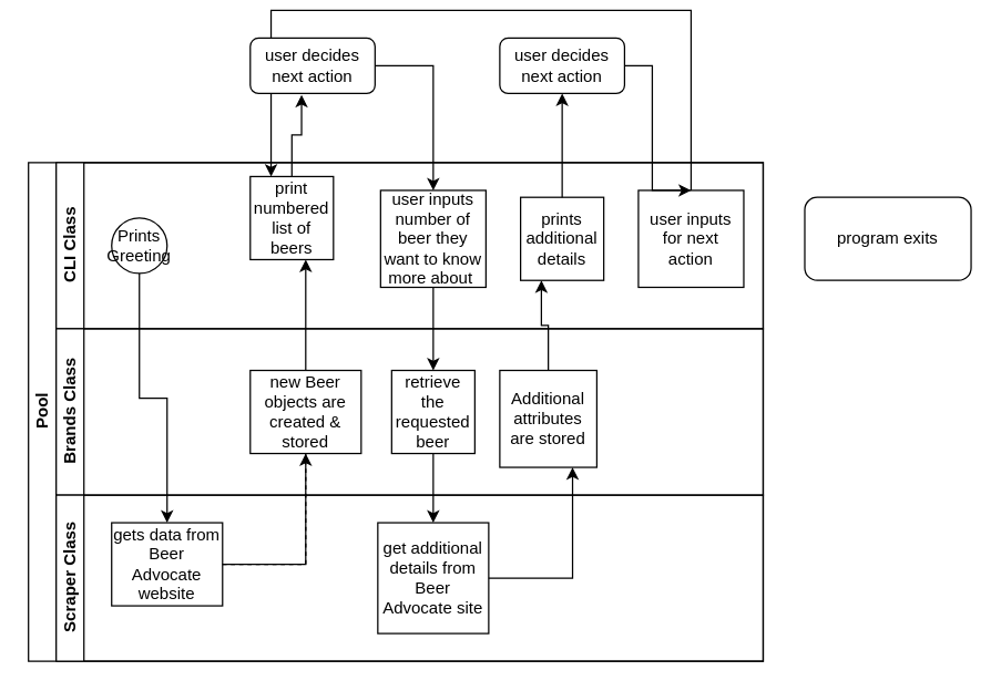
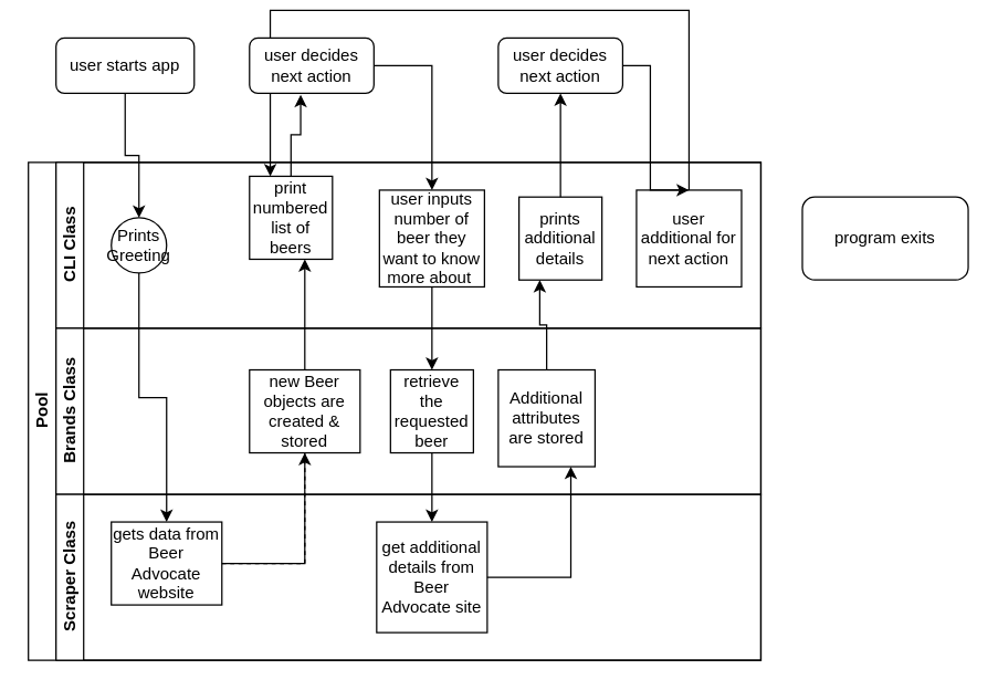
  <mxCell id="0" />
  <mxCell id="1" parent="0" />
  <mxCell id="2" value="Pool" style="swimlane;html=1;childLayout=stackLayout;resizeParent=1;resizeParentMax=0;horizontal=0;startSize=20;horizontalStack=0;" parent="1" vertex="1"><mxGeometry x="20" y="110" width="530" height="360" as="geometry" /></mxCell>
  <mxCell id="3" value="" style="edgeStyle=orthogonalEdgeStyle;rounded=0;orthogonalLoop=1;jettySize=auto;html=1;dashed=1;endArrow=none;endFill=0;" parent="2" source="16" target="12" edge="1"><mxGeometry relative="1" as="geometry" /></mxCell>
  <mxCell id="4" value="CLI Class" style="swimlane;html=1;startSize=20;horizontal=0;" parent="2" vertex="1"><mxGeometry x="20" width="510" height="120" as="geometry"><mxRectangle x="20" width="430" height="20" as="alternateBounds" /></mxGeometry></mxCell>
  <mxCell id="5" value="Prints Greeting" style="ellipse;whiteSpace=wrap;html=1;" parent="4" vertex="1"><mxGeometry x="40" y="40" width="40" height="40" as="geometry" /></mxCell>
  <mxCell id="6" value="user inputs number of beer they want to know more about&amp;nbsp;" style="rounded=0;whiteSpace=wrap;html=1;fontFamily=Helvetica;fontSize=12;fontColor=#000000;align=center;" parent="4" vertex="1"><mxGeometry x="234" y="20" width="76" height="70" as="geometry" /></mxCell>
  <mxCell id="7" value="print numbered list of beers" style="whiteSpace=wrap;html=1;aspect=fixed;" vertex="1" parent="4"><mxGeometry x="140" y="10" width="60" height="60" as="geometry" /></mxCell>
  <mxCell id="8" value="prints additional details&lt;br&gt;" style="whiteSpace=wrap;html=1;aspect=fixed;" vertex="1" parent="4"><mxGeometry x="335" y="25" width="60" height="60" as="geometry" /></mxCell>
  <mxCell id="9" style="edgeStyle=orthogonalEdgeStyle;rounded=0;orthogonalLoop=1;jettySize=auto;html=1;entryX=0.25;entryY=0;entryDx=0;entryDy=0;" edge="1" parent="4" source="10" target="7"><mxGeometry relative="1" as="geometry"><Array as="points"><mxPoint x="458" y="-110" /><mxPoint x="155" y="-110" /></Array></mxGeometry></mxCell>
- <mxCell id="10" value="user inputs for next action" style="rounded=0;whiteSpace=wrap;html=1;fontFamily=Helvetica;fontSize=12;fontColor=#000000;align=center;" vertex="1" parent="4"><mxGeometry x="420" y="20" width="76" height="70" as="geometry" /></mxCell>
+ <mxCell id="10" value="user additional for next action" style="rounded=0;whiteSpace=wrap;html=1;fontFamily=Helvetica;fontSize=12;fontColor=#000000;align=center;" vertex="1" parent="4"><mxGeometry x="420" y="20" width="76" height="70" as="geometry" /></mxCell>
  <mxCell id="11" value="Brands Class" style="swimlane;html=1;startSize=20;horizontal=0;" parent="2" vertex="1"><mxGeometry x="20" y="120" width="510" height="120" as="geometry"><mxRectangle x="20" y="120" width="430" height="20" as="alternateBounds" /></mxGeometry></mxCell>
  <mxCell id="12" value="new Beer objects are created &amp;amp; stored" style="rounded=0;whiteSpace=wrap;html=1;fontFamily=Helvetica;fontSize=12;fontColor=#000000;align=center;" parent="11" vertex="1"><mxGeometry x="140" y="30" width="80" height="60" as="geometry" /></mxCell>
  <mxCell id="13" value="retrieve the requested beer" style="whiteSpace=wrap;html=1;aspect=fixed;" vertex="1" parent="11"><mxGeometry x="242" y="30" width="60" height="60" as="geometry" /></mxCell>
  <mxCell id="14" value="Additional attributes are stored" style="whiteSpace=wrap;html=1;aspect=fixed;" vertex="1" parent="11"><mxGeometry x="320" y="30" width="70" height="70" as="geometry" /></mxCell>
  <mxCell id="15" value="Scraper Class" style="swimlane;html=1;startSize=20;horizontal=0;" parent="2" vertex="1"><mxGeometry x="20" y="240" width="510" height="120" as="geometry"><mxRectangle x="20" y="240" width="430" height="20" as="alternateBounds" /></mxGeometry></mxCell>
  <mxCell id="16" value="gets data from Beer Advocate website" style="rounded=0;whiteSpace=wrap;html=1;fontFamily=Helvetica;fontSize=12;fontColor=#000000;align=center;" parent="15" vertex="1"><mxGeometry x="40" y="20" width="80" height="60" as="geometry" /></mxCell>
  <mxCell id="17" value="get additional details from Beer Advocate site&lt;br&gt;" style="whiteSpace=wrap;html=1;aspect=fixed;" vertex="1" parent="15"><mxGeometry x="232" y="20" width="80" height="80" as="geometry" /></mxCell>
  <mxCell id="18" value="" style="edgeStyle=orthogonalEdgeStyle;rounded=0;orthogonalLoop=1;jettySize=auto;html=1;" parent="2" source="5" target="16" edge="1"><mxGeometry relative="1" as="geometry" /></mxCell>
  <mxCell id="19" style="edgeStyle=orthogonalEdgeStyle;rounded=0;orthogonalLoop=1;jettySize=auto;html=1;entryX=0.5;entryY=1;entryDx=0;entryDy=0;" edge="1" parent="2" source="16" target="12"><mxGeometry relative="1" as="geometry" /></mxCell>
  <mxCell id="20" style="edgeStyle=orthogonalEdgeStyle;rounded=0;orthogonalLoop=1;jettySize=auto;html=1;entryX=0.5;entryY=0;entryDx=0;entryDy=0;" edge="1" parent="2" source="6" target="13"><mxGeometry relative="1" as="geometry" /></mxCell>
  <mxCell id="21" style="edgeStyle=orthogonalEdgeStyle;rounded=0;orthogonalLoop=1;jettySize=auto;html=1;entryX=0.5;entryY=0;entryDx=0;entryDy=0;" edge="1" parent="2" source="13" target="17"><mxGeometry relative="1" as="geometry" /></mxCell>
  <mxCell id="22" style="edgeStyle=orthogonalEdgeStyle;rounded=0;orthogonalLoop=1;jettySize=auto;html=1;entryX=0.75;entryY=1;entryDx=0;entryDy=0;" edge="1" parent="2" source="17" target="14"><mxGeometry relative="1" as="geometry" /></mxCell>
  <mxCell id="23" style="edgeStyle=orthogonalEdgeStyle;rounded=0;orthogonalLoop=1;jettySize=auto;html=1;entryX=0.25;entryY=1;entryDx=0;entryDy=0;" edge="1" parent="2" source="14" target="8"><mxGeometry relative="1" as="geometry" /></mxCell>
  <mxCell id="24" style="edgeStyle=orthogonalEdgeStyle;rounded=0;orthogonalLoop=1;jettySize=auto;html=1;" edge="1" parent="1" source="12"><mxGeometry relative="1" as="geometry"><mxPoint x="220" y="180" as="targetPoint" /></mxGeometry></mxCell>
+ <mxCell id="25" style="edgeStyle=orthogonalEdgeStyle;rounded=0;orthogonalLoop=1;jettySize=auto;html=1;entryX=0.5;entryY=0;entryDx=0;entryDy=0;" edge="1" parent="1" source="26" target="5"><mxGeometry relative="1" as="geometry" /></mxCell>
+ <mxCell id="26" value="user starts app" style="rounded=1;whiteSpace=wrap;html=1;" vertex="1" parent="1"><mxGeometry x="40" y="20" width="100" height="40" as="geometry" /></mxCell>
  <mxCell id="27" style="edgeStyle=orthogonalEdgeStyle;rounded=0;orthogonalLoop=1;jettySize=auto;html=1;entryX=0.5;entryY=0;entryDx=0;entryDy=0;" edge="1" parent="1" source="28" target="6"><mxGeometry relative="1" as="geometry" /></mxCell>
  <mxCell id="28" value="user decides next action" style="rounded=1;whiteSpace=wrap;html=1;" vertex="1" parent="1"><mxGeometry x="180" y="20" width="90" height="40" as="geometry" /></mxCell>
  <mxCell id="29" style="edgeStyle=orthogonalEdgeStyle;rounded=0;orthogonalLoop=1;jettySize=auto;html=1;entryX=0.411;entryY=1.025;entryDx=0;entryDy=0;entryPerimeter=0;" edge="1" parent="1" source="7" target="28"><mxGeometry relative="1" as="geometry" /></mxCell>
  <mxCell id="30" style="edgeStyle=orthogonalEdgeStyle;rounded=0;orthogonalLoop=1;jettySize=auto;html=1;entryX=0.5;entryY=0;entryDx=0;entryDy=0;" edge="1" parent="1" source="31" target="10"><mxGeometry relative="1" as="geometry"><Array as="points"><mxPoint x="470" y="40" /><mxPoint x="470" y="130" /></Array></mxGeometry></mxCell>
  <mxCell id="31" value="user decides next action" style="rounded=1;whiteSpace=wrap;html=1;" vertex="1" parent="1"><mxGeometry x="360" y="20" width="90" height="40" as="geometry" /></mxCell>
  <mxCell id="32" style="edgeStyle=orthogonalEdgeStyle;rounded=0;orthogonalLoop=1;jettySize=auto;html=1;entryX=0.5;entryY=1;entryDx=0;entryDy=0;" edge="1" parent="1" source="8" target="31"><mxGeometry relative="1" as="geometry" /></mxCell>
  <mxCell id="33" value="program exits&lt;br&gt;" style="rounded=1;whiteSpace=wrap;html=1;" vertex="1" parent="1"><mxGeometry x="580" y="135" width="120" height="60" as="geometry" /></mxCell>
